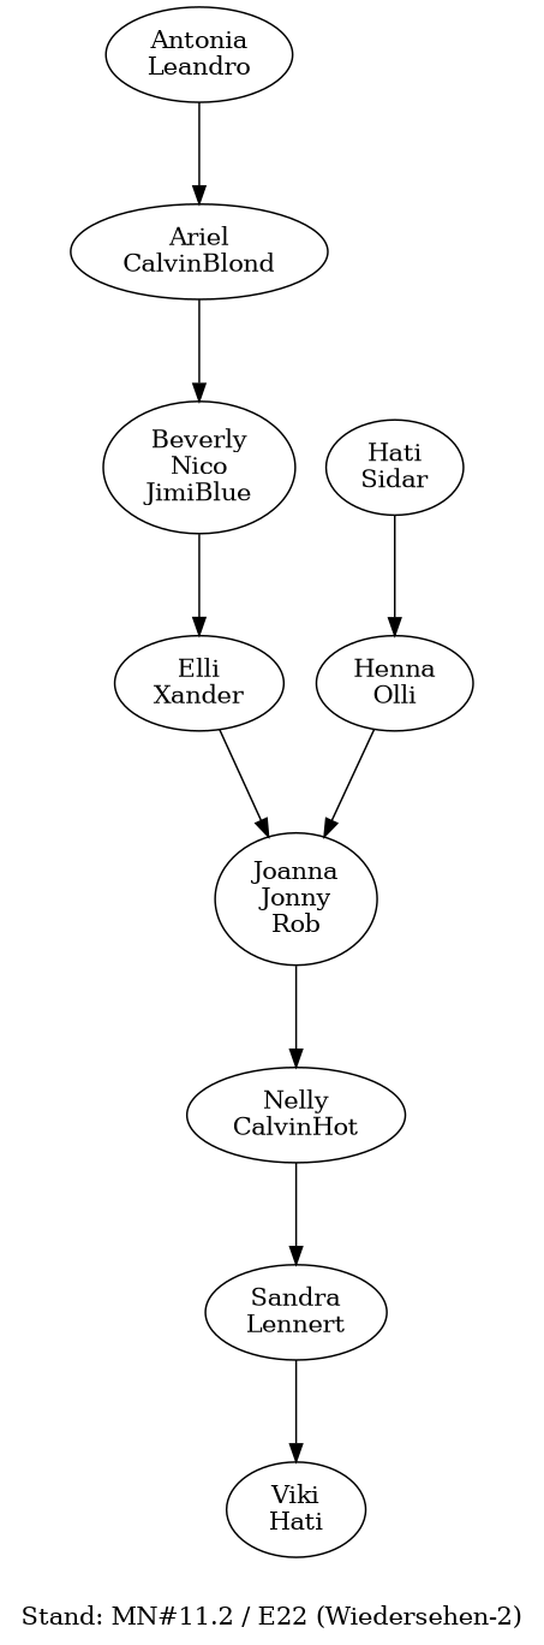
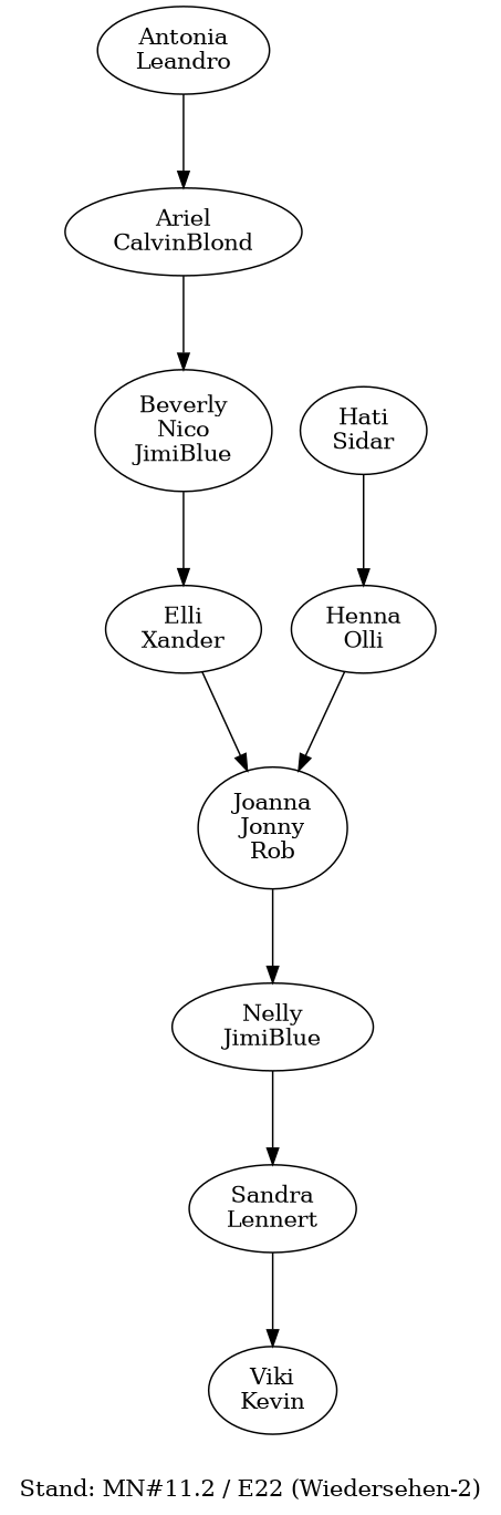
  digraph {
    label="Stand: MN#11.2 / E22 (Wiedersehen-2)"
    labelloc=b
    ranksep=0.8
    n1 [label="Antonia\nLeandro"]
    n2 [label="Ariel\nCalvinBlond"]
    n3 [label="Beverly\nNico\nJimiBlue"]
    n4 [label="Elli\nXander"]
    n5 [label="Joanna\nJonny\nRob"]
    n6 [label="Hati\nSidar"]
    n7 [label="Henna\nOlli"]
-   n8 [label="Nelly\nCalvinHot"]
+   n8 [label="Nelly\nJimiBlue"]
    n9 [label="Sandra\nLennert"]
-   n10 [label="Viki\nHati"]
+   n10 [label="Viki\nKevin"]
    n1 -> n2
    n2 -> n3
    n3 -> n4
    n4 -> n5
    n5 -> n8
    n6 -> n7
    n7 -> n5
    n8 -> n9
    n9 -> n10
  }
